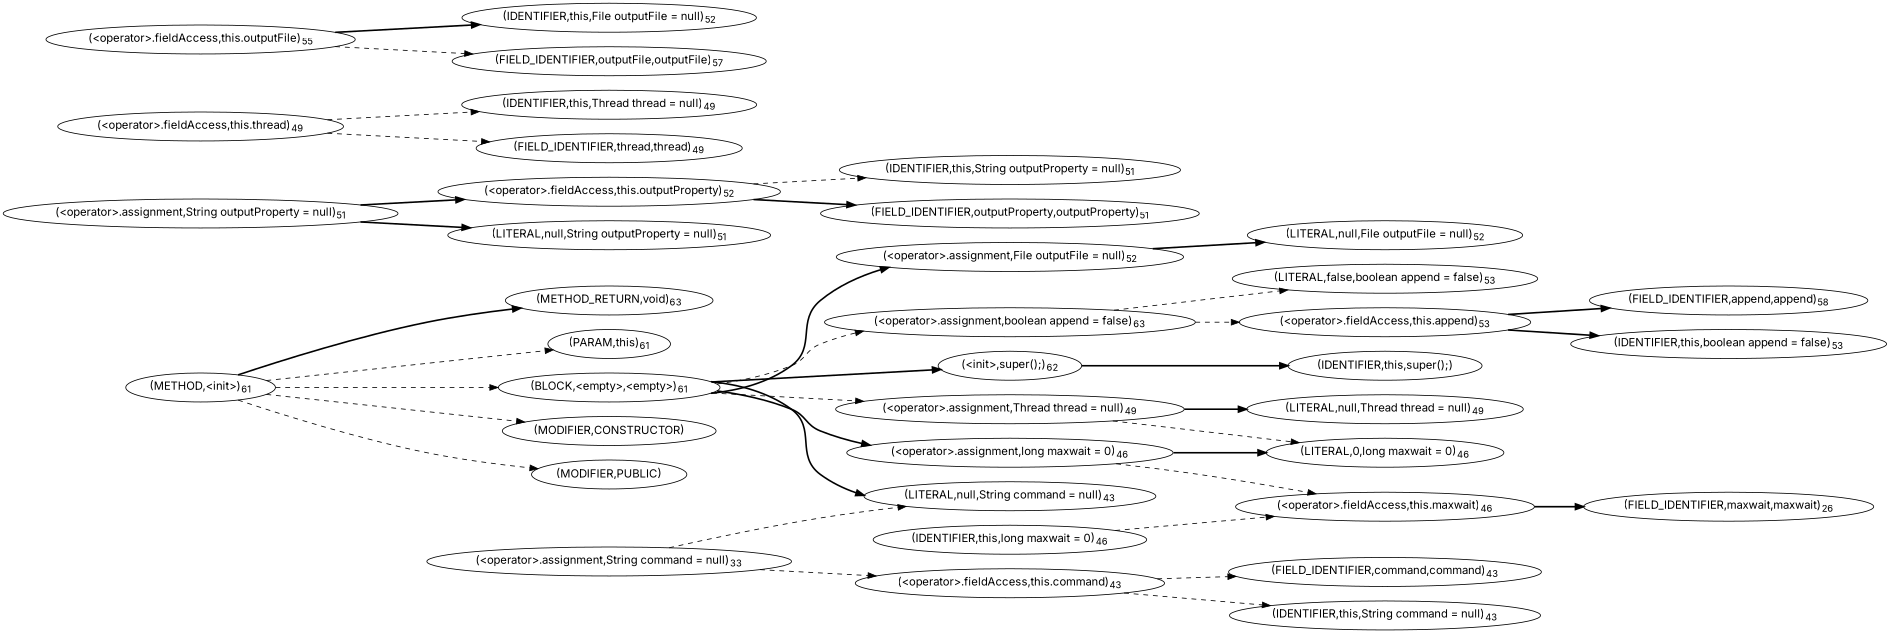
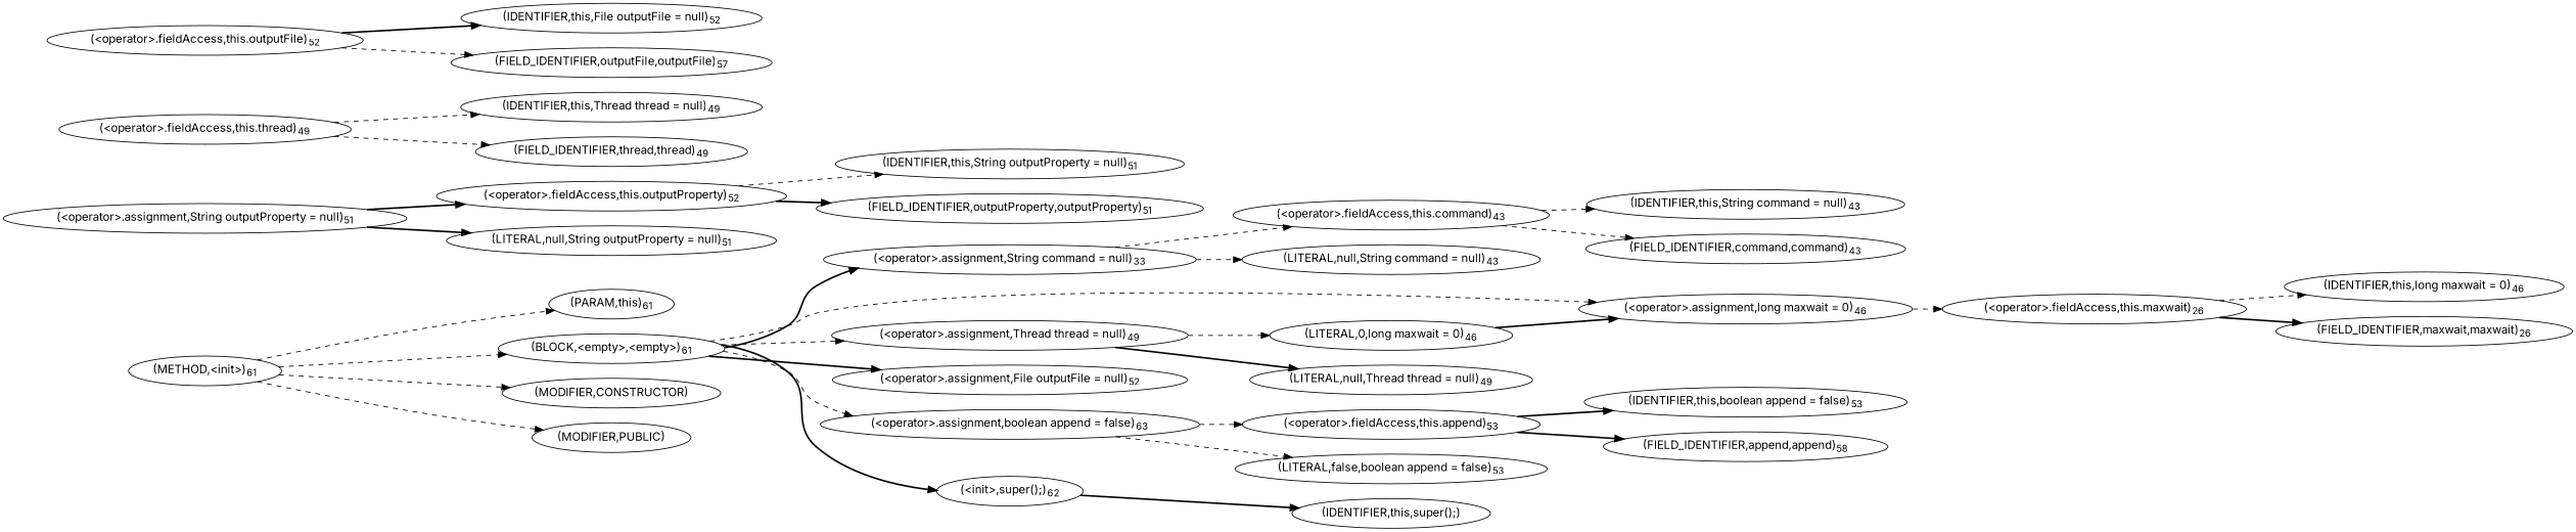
  digraph {
    fontname=Inter
    rankdir=LR
    node [fontname=Inter]
    edge [fontname=Inter style=dashed]
    n1 [label=<(METHOD,&lt;init&gt;)<SUB>61</SUB>>]
    n2 [label=<(PARAM,this)<SUB>61</SUB>>]
    n3 [label=<(BLOCK,&lt;empty&gt;,&lt;empty&gt;)<SUB>61</SUB>>]
    n4 [label=<(MODIFIER,CONSTRUCTOR)>]
    n5 [label=<(MODIFIER,PUBLIC)>]
-   n6 [label=<(METHOD_RETURN,void)<SUB>63</SUB>>]
    n7 [label=<(&lt;operator&gt;.assignment,String command = null)<SUB>33</SUB>>]
    n8 [label=<(&lt;operator&gt;.assignment,long maxwait = 0)<SUB>46</SUB>>]
    n9 [label=<(&lt;operator&gt;.assignment,Thread thread = null)<SUB>49</SUB>>]
    n10 [label=<(&lt;operator&gt;.assignment,File outputFile = null)<SUB>52</SUB>>]
    n11 [label=<(&lt;operator&gt;.assignment,boolean append = false)<SUB>63</SUB>>]
    n12 [label=<(&lt;init&gt;,super();)<SUB>62</SUB>>]
    n13 [label=<(&lt;operator&gt;.fieldAccess,this.command)<SUB>43</SUB>>]
    n14 [label=<(LITERAL,null,String command = null)<SUB>43</SUB>>]
-   n15 [label=<(&lt;operator&gt;.fieldAccess,this.maxwait)<SUB>46</SUB>>]
+   n15 [label=<(&lt;operator&gt;.fieldAccess,this.maxwait)<SUB>26</SUB>>]
    n16 [label=<(LITERAL,0,long maxwait = 0)<SUB>46</SUB>>]
    n17 [label=<(LITERAL,null,Thread thread = null)<SUB>49</SUB>>]
    n18 [label=<(&lt;operator&gt;.assignment,String outputProperty = null)<SUB>51</SUB>>]
    n19 [label=<(&lt;operator&gt;.fieldAccess,this.outputProperty)<SUB>52</SUB>>]
    n20 [label=<(LITERAL,null,String outputProperty = null)<SUB>51</SUB>>]
-   n21 [label=<(LITERAL,null,File outputFile = null)<SUB>52</SUB>>]
    n22 [label=<(&lt;operator&gt;.fieldAccess,this.append)<SUB>53</SUB>>]
    n23 [label=<(LITERAL,false,boolean append = false)<SUB>53</SUB>>]
    n24 [label=<(IDENTIFIER,this,super();)>]
    n25 [label=<(IDENTIFIER,this,String command = null)<SUB>43</SUB>>]
    n26 [label=<(FIELD_IDENTIFIER,command,command)<SUB>43</SUB>>]
    n27 [label=<(IDENTIFIER,this,long maxwait = 0)<SUB>46</SUB>>]
    n28 [label=<(FIELD_IDENTIFIER,maxwait,maxwait)<SUB>26</SUB>>]
    n29 [label=<(&lt;operator&gt;.fieldAccess,this.thread)<SUB>49</SUB>>]
    n30 [label=<(IDENTIFIER,this,Thread thread = null)<SUB>49</SUB>>]
    n31 [label=<(FIELD_IDENTIFIER,thread,thread)<SUB>49</SUB>>]
    n32 [label=<(IDENTIFIER,this,String outputProperty = null)<SUB>51</SUB>>]
    n33 [label=<(FIELD_IDENTIFIER,outputProperty,outputProperty)<SUB>51</SUB>>]
-   n34 [label=<(&lt;operator&gt;.fieldAccess,this.outputFile)<SUB>55</SUB>>]
+   n34 [label=<(&lt;operator&gt;.fieldAccess,this.outputFile)<SUB>52</SUB>>]
    n35 [label=<(IDENTIFIER,this,File outputFile = null)<SUB>52</SUB>>]
    n36 [label=<(FIELD_IDENTIFIER,outputFile,outputFile)<SUB>57</SUB>>]
    n37 [label=<(IDENTIFIER,this,boolean append = false)<SUB>53</SUB>>]
    n38 [label=<(FIELD_IDENTIFIER,append,append)<SUB>58</SUB>>]
    n1 -> n2
    n1 -> n3
    n1 -> n4
    n1 -> n5
-   n1 -> n6 [style=bold]
-   n3 -> n14 [style=bold]
-   n3 -> n8 [style=bold]
+   n3 -> n7 [style=bold]
+   n3 -> n8
    n3 -> n9
    n3 -> n10 [style=bold]
    n3 -> n11
    n3 -> n12 [style=bold]
    n7 -> n13
    n7 -> n14
    n8 -> n15
-   n8 -> n16 [style=bold]
+   n16 -> n8 [style=bold]
    n9 -> n16
    n9 -> n17 [style=bold]
-   n10 -> n21 [style=bold]
    n11 -> n22
    n11 -> n23
    n12 -> n24 [style=bold]
    n13 -> n25
    n13 -> n26
-   n27 -> n15
+   n15 -> n27
    n15 -> n28 [style=bold]
    n18 -> n19 [style=bold]
    n18 -> n20 [style=bold]
    n19 -> n32
    n19 -> n33 [style=bold]
    n22 -> n37 [style=bold]
    n22 -> n38 [style=bold]
    n29 -> n30
    n29 -> n31
    n34 -> n35 [style=bold]
    n34 -> n36
  }
